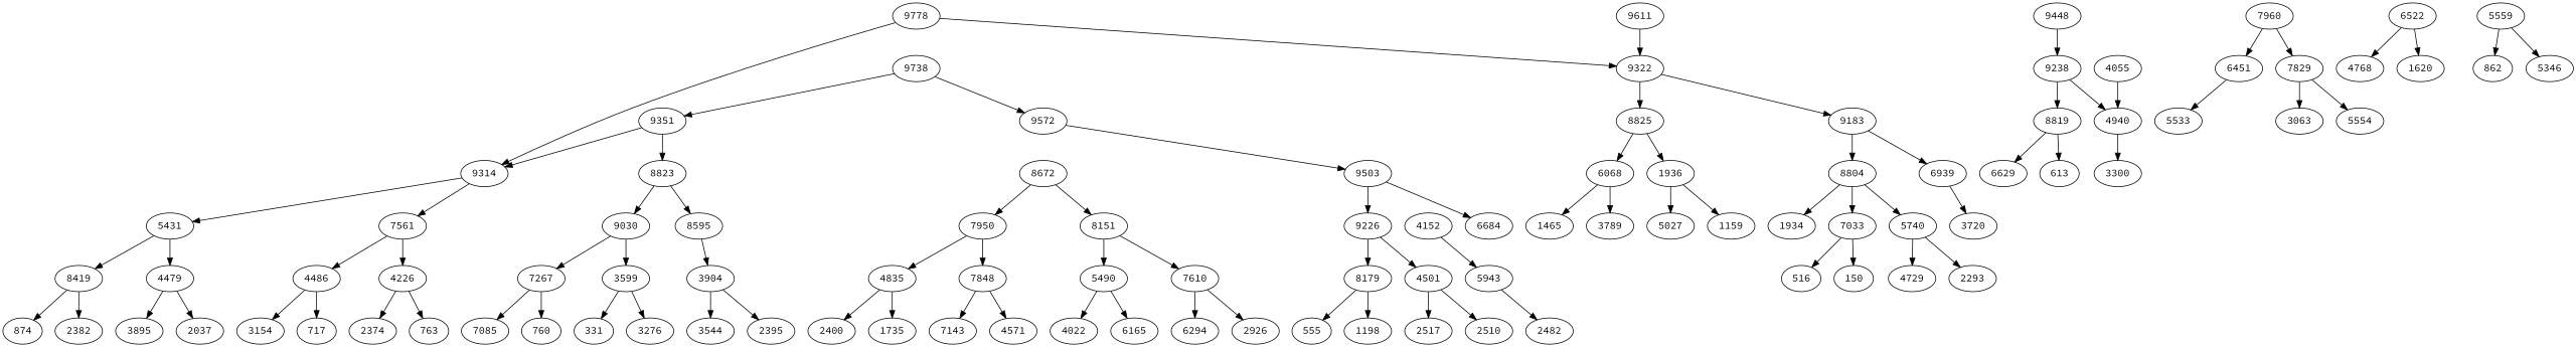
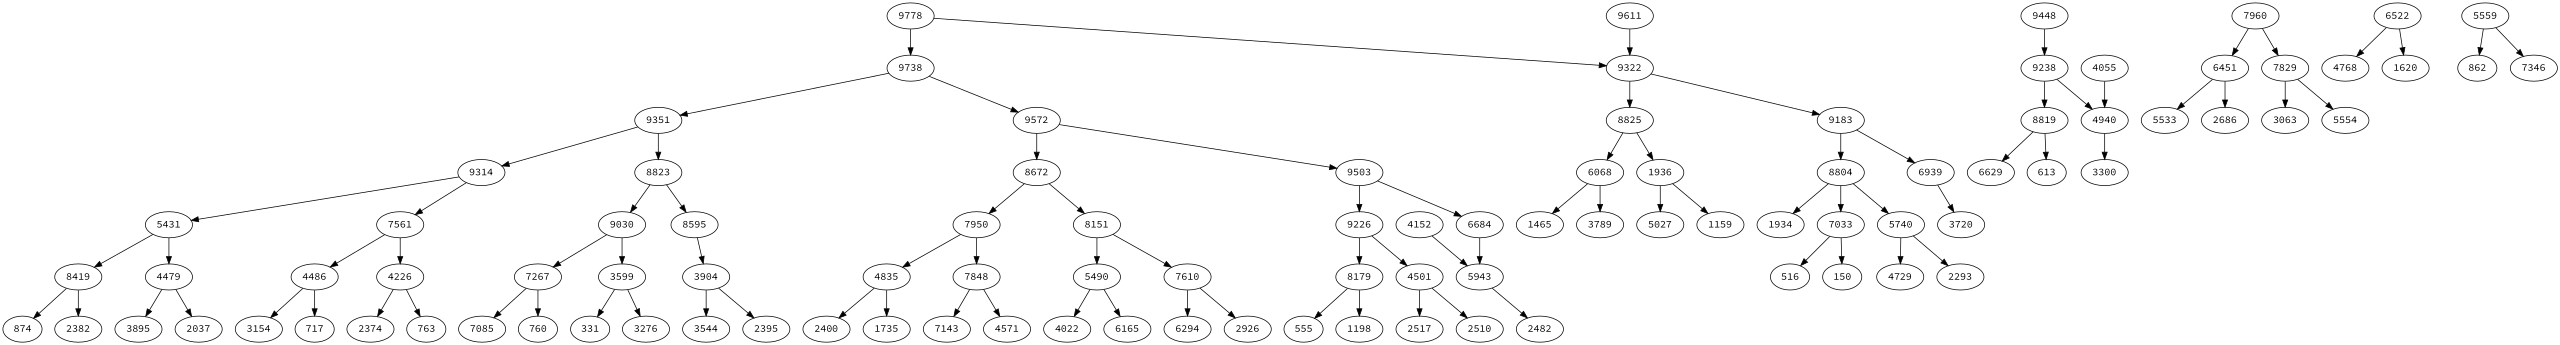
  digraph {
    fontname="Source Code Pro"
    node [fontname="Source Code Pro"]
    edge [fontname="Source Code Pro"]
    9778
    9738
    9322
    9572
    9351
    9611
    9503
    8672
    9314
    8823
    9183
    8825
    9448
    9238
    9226
    6684
    8151
    7950
    7561
    5431
    8595
    9030
    8804
    6939
    6068
    1936
    8819
    4940
    7960
    6451
    n31 [label=7829]
    8179
    4501
    5943
    7610
    5490
    7848
    4835
    4226
    4486
    4479
    8419
    3904
    7267
    3599
    n46 [label=7033]
    5740
    1934
    3720
    3789
    1465
    1159
    5027
    6629
    613
    3300
    5533
+   2686
    3063
    5554
    1198
    555
    2510
    2517
    6522
    4768
    1620
    2482
    6294
    2926
    4022
    6165
    7143
    4571
    2400
    1735
    2374
    763
    3154
    717
    3895
    2037
    874
    2382
    3544
    2395
    5559
    862
-   5346
+   5346 [label=7346]
    7085
    760
    331
    3276
    516
    150
    4729
    2293
    4055
    4152
-   9778 -> 9314
+   9778 -> 9738
    9778 -> 9322
    9738 -> 9572
    9738 -> 9351
    9322 -> 9183
    9322 -> 8825
    9572 -> 9503
+   9572 -> 8672
    9351 -> 9314
    9351 -> 8823
    9611 -> 9322
    9503 -> 9226
    9503 -> 6684
    8672 -> 8151
    8672 -> 7950
    9314 -> 7561
    9314 -> 5431
    8823 -> 8595
    8823 -> 9030
    9183 -> 8804
    9183 -> 6939
    8825 -> 6068
    8825 -> 1936
    9448 -> 9238
    9238 -> 8819
    9238 -> 4940
    9226 -> 8179
    9226 -> 4501
+   6684 -> 5943
    8151 -> 7610
    8151 -> 5490
    7950 -> 7848
    7950 -> 4835
    7561 -> 4226
    7561 -> 4486
    5431 -> 4479
    5431 -> 8419
    8595 -> 3904
    9030 -> 7267
    9030 -> 3599
    8804 -> n46
    8804 -> 5740
    8804 -> 1934
    6939 -> 3720
    6068 -> 3789
    6068 -> 1465
    1936 -> 1159
    1936 -> 5027
    8819 -> 6629
    8819 -> 613
    4940 -> 3300
    7960 -> 6451
    7960 -> n31
    6451 -> 5533
+   6451 -> 2686
    n31 -> 3063
    n31 -> 5554
    8179 -> 1198
    8179 -> 555
    4501 -> 2510
    4501 -> 2517
    5943 -> 2482
    7610 -> 6294
    7610 -> 2926
    5490 -> 4022
    5490 -> 6165
    7848 -> 7143
    7848 -> 4571
    4835 -> 2400
    4835 -> 1735
    4226 -> 2374
    4226 -> 763
    4486 -> 3154
    4486 -> 717
    4479 -> 3895
    4479 -> 2037
    8419 -> 874
    8419 -> 2382
    3904 -> 3544
    3904 -> 2395
    7267 -> 7085
    7267 -> 760
    3599 -> 331
    3599 -> 3276
    n46 -> 516
    n46 -> 150
    5740 -> 4729
    5740 -> 2293
    6522 -> 4768
    6522 -> 1620
    5559 -> 862
    5559 -> 5346
    4055 -> 4940
    4152 -> 5943
  }
